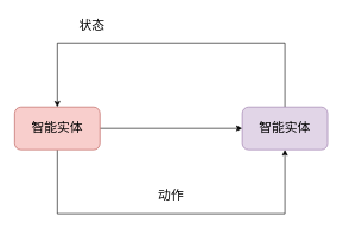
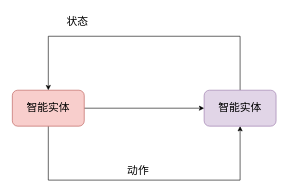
  <mxCell id="0" />
  <mxCell id="1" parent="0" />
  <mxCell id="2" style="edgeStyle=orthogonalEdgeStyle;rounded=0;orthogonalLoop=1;jettySize=auto;html=1;fontSize=18;exitX=0.5;exitY=1;exitDx=0;exitDy=0;entryX=0.5;entryY=1;entryDx=0;entryDy=0;" edge="1" parent="1" source="4" target="6"><mxGeometry relative="1" as="geometry"><Array as="points"><mxPoint x="80" y="300" /><mxPoint x="400" y="300" /></Array></mxGeometry></mxCell>
  <mxCell id="3" style="edgeStyle=orthogonalEdgeStyle;rounded=0;orthogonalLoop=1;jettySize=auto;html=1;exitX=1;exitY=0.5;exitDx=0;exitDy=0;fontSize=18;" edge="1" parent="1" source="4" target="6"><mxGeometry relative="1" as="geometry" /></mxCell>
  <mxCell id="4" value="智能实体" style="rounded=1;whiteSpace=wrap;html=1;fontSize=18;fillColor=#f8cecc;strokeColor=#b85450;" vertex="1" parent="1"><mxGeometry x="20" y="150" width="120" height="60" as="geometry" /></mxCell>
  <mxCell id="5" style="edgeStyle=orthogonalEdgeStyle;rounded=0;orthogonalLoop=1;jettySize=auto;html=1;exitX=0.5;exitY=0;exitDx=0;exitDy=0;entryX=0.5;entryY=0;entryDx=0;entryDy=0;fontSize=18;" edge="1" parent="1" source="6" target="4"><mxGeometry relative="1" as="geometry"><Array as="points"><mxPoint x="400" y="60" /><mxPoint x="80" y="60" /></Array></mxGeometry></mxCell>
  <mxCell id="6" value="智能实体" style="rounded=1;whiteSpace=wrap;html=1;fontSize=18;fillColor=#e1d5e7;strokeColor=#9673a6;" vertex="1" parent="1"><mxGeometry x="340" y="150" width="120" height="60" as="geometry" /></mxCell>
  <mxCell id="7" value="状态" style="text;html=1;strokeColor=none;fillColor=none;align=center;verticalAlign=middle;whiteSpace=wrap;rounded=0;fontSize=18;" vertex="1" parent="1"><mxGeometry x="99" y="20" width="60" height="30" as="geometry" /></mxCell>
- <mxCell id="8" value="动作" style="text;html=1;strokeColor=none;fillColor=none;align=center;verticalAlign=middle;whiteSpace=wrap;rounded=0;fontSize=18;" vertex="1" parent="1"><mxGeometry x="210" y="260" width="60" height="30" as="geometry" /></mxCell>
+ <mxCell id="8" value="动作" style="text;html=1;strokeColor=none;fillColor=none;align=center;verticalAlign=middle;whiteSpace=wrap;rounded=0;fontSize=18;" vertex="1" parent="1"><mxGeometry x="200" y="270" width="60" height="30" as="geometry" /></mxCell>
